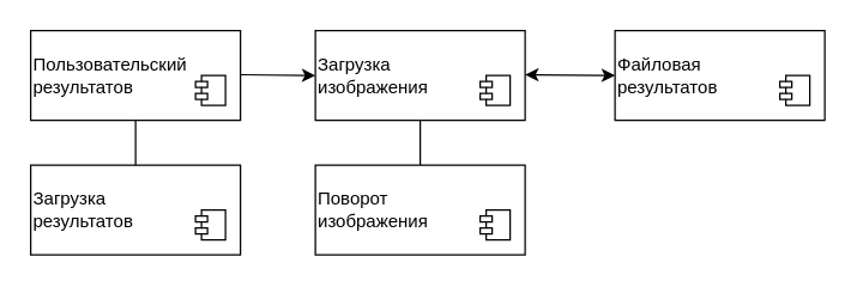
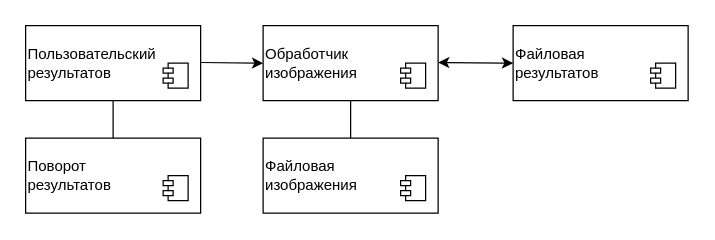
  <mxCell id="0" />
  <mxCell id="1" parent="0" />
  <mxCell id="2" value="Пользовательский результатов" style="html=1;dropTarget=0;whiteSpace=wrap;align=left;" vertex="1" parent="1"><mxGeometry x="20" y="20" width="140" height="60" as="geometry" /></mxCell>
  <mxCell id="3" value="" style="shape=module;jettyWidth=8;jettyHeight=4;" vertex="1" parent="2"><mxGeometry x="1" width="20" height="20" relative="1" as="geometry"><mxPoint x="-30" y="30" as="offset" /></mxGeometry></mxCell>
- <mxCell id="4" value="Загрузка&amp;nbsp;&lt;div&gt;результатов&lt;/div&gt;" style="html=1;dropTarget=0;whiteSpace=wrap;align=left;" vertex="1" parent="1"><mxGeometry x="20" y="110" width="140" height="60" as="geometry" /></mxCell>
+ <mxCell id="4" value="Поворот&amp;nbsp;&lt;div&gt;результатов&lt;/div&gt;" style="html=1;dropTarget=0;whiteSpace=wrap;align=left;" vertex="1" parent="1"><mxGeometry x="20" y="110" width="140" height="60" as="geometry" /></mxCell>
  <mxCell id="5" value="" style="shape=module;jettyWidth=8;jettyHeight=4;" vertex="1" parent="4"><mxGeometry x="1" width="20" height="20" relative="1" as="geometry"><mxPoint x="-30" y="30" as="offset" /></mxGeometry></mxCell>
  <mxCell id="6" value="" style="endArrow=none;html=1;rounded=0;exitX=0.5;exitY=0;exitDx=0;exitDy=0;" edge="1" parent="1" source="4"><mxGeometry width="50" height="50" relative="1" as="geometry"><mxPoint x="89.5" y="110" as="sourcePoint" /><mxPoint x="90" y="80" as="targetPoint" /></mxGeometry></mxCell>
- <mxCell id="7" value="Загрузка&amp;nbsp;&lt;div&gt;изображения&lt;/div&gt;" style="html=1;dropTarget=0;whiteSpace=wrap;align=left;" vertex="1" parent="1"><mxGeometry x="210" y="20" width="140" height="60" as="geometry" /></mxCell>
+ <mxCell id="7" value="Обработчик&amp;nbsp;&lt;div&gt;изображения&lt;/div&gt;" style="html=1;dropTarget=0;whiteSpace=wrap;align=left;" vertex="1" parent="1"><mxGeometry x="210" y="20" width="140" height="60" as="geometry" /></mxCell>
  <mxCell id="8" value="" style="shape=module;jettyWidth=8;jettyHeight=4;" vertex="1" parent="7"><mxGeometry x="1" width="20" height="20" relative="1" as="geometry"><mxPoint x="-30" y="30" as="offset" /></mxGeometry></mxCell>
  <mxCell id="9" value="" style="endArrow=classic;html=1;rounded=0;" edge="1" parent="1"><mxGeometry width="50" height="50" relative="1" as="geometry"><mxPoint x="160" y="49.5" as="sourcePoint" /><mxPoint x="210" y="50" as="targetPoint" /></mxGeometry></mxCell>
  <mxCell id="10" value="" style="endArrow=none;html=1;rounded=0;exitX=0.5;exitY=0;exitDx=0;exitDy=0;" edge="1" parent="1" source="11"><mxGeometry width="50" height="50" relative="1" as="geometry"><mxPoint x="279.5" y="110" as="sourcePoint" /><mxPoint x="280" y="80" as="targetPoint" /></mxGeometry></mxCell>
- <mxCell id="11" value="Поворот&lt;div&gt;изображения&lt;/div&gt;" style="html=1;dropTarget=0;whiteSpace=wrap;align=left;" vertex="1" parent="1"><mxGeometry x="210" y="110" width="140" height="60" as="geometry" /></mxCell>
+ <mxCell id="11" value="Файловая&lt;div&gt;изображения&lt;/div&gt;" style="html=1;dropTarget=0;whiteSpace=wrap;align=left;" vertex="1" parent="1"><mxGeometry x="210" y="110" width="140" height="60" as="geometry" /></mxCell>
  <mxCell id="12" value="" style="shape=module;jettyWidth=8;jettyHeight=4;" vertex="1" parent="11"><mxGeometry x="1" width="20" height="20" relative="1" as="geometry"><mxPoint x="-30" y="30" as="offset" /></mxGeometry></mxCell>
  <mxCell id="13" value="Файловая&lt;div&gt;результатов&lt;/div&gt;" style="html=1;dropTarget=0;whiteSpace=wrap;align=left;" vertex="1" parent="1"><mxGeometry x="410" y="20" width="140" height="60" as="geometry" /></mxCell>
  <mxCell id="14" value="" style="shape=module;jettyWidth=8;jettyHeight=4;" vertex="1" parent="13"><mxGeometry x="1" width="20" height="20" relative="1" as="geometry"><mxPoint x="-30" y="30" as="offset" /></mxGeometry></mxCell>
  <mxCell id="15" value="" style="endArrow=classic;startArrow=classic;html=1;rounded=0;entryX=0;entryY=0.5;entryDx=0;entryDy=0;" edge="1" parent="1" target="13"><mxGeometry width="50" height="50" relative="1" as="geometry"><mxPoint x="350" y="49.5" as="sourcePoint" /><mxPoint x="390" y="49.5" as="targetPoint" /></mxGeometry></mxCell>
